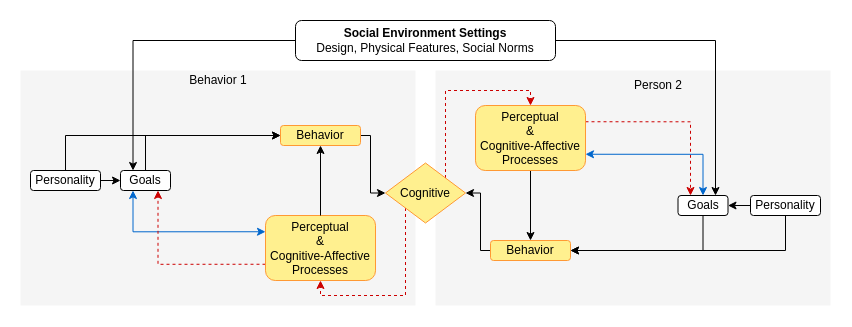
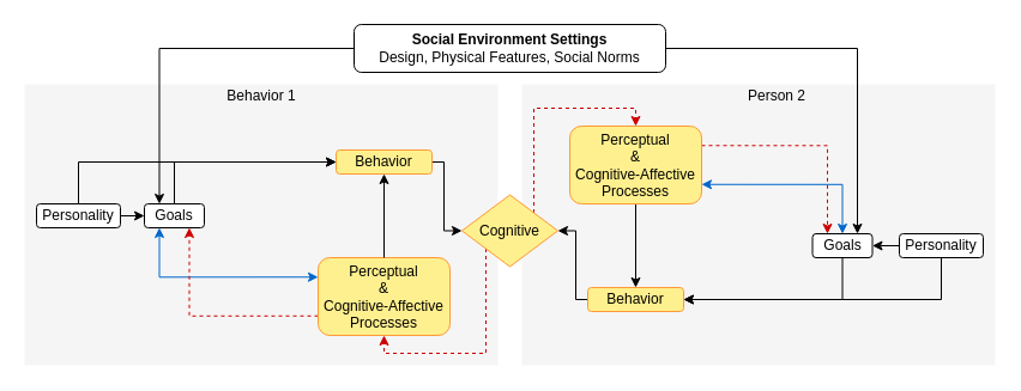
  <mxCell id="0" />
  <mxCell id="1" parent="0" />
  <mxCell id="2" value="" style="rounded=0;whiteSpace=wrap;html=1;strokeColor=none;fillColor=#f5f5f5;fontColor=#333333;" parent="1" vertex="1"><mxGeometry x="20" y="70" width="395" height="235" as="geometry" /></mxCell>
  <mxCell id="3" value="" style="rounded=0;whiteSpace=wrap;html=1;strokeColor=none;fillColor=#f5f5f5;fontColor=#333333;" parent="1" vertex="1"><mxGeometry x="435" y="70" width="395" height="235" as="geometry" /></mxCell>
  <mxCell id="4" style="edgeStyle=orthogonalEdgeStyle;rounded=0;orthogonalLoop=1;jettySize=auto;html=1;exitX=1;exitY=0.5;exitDx=0;exitDy=0;entryX=0;entryY=0.5;entryDx=0;entryDy=0;" parent="1" source="5" target="11" edge="1"><mxGeometry relative="1" as="geometry"><Array as="points"><mxPoint x="370" y="135" /><mxPoint x="370" y="193" /><mxPoint x="385" y="193" /></Array></mxGeometry></mxCell>
  <mxCell id="5" value="Behavior" style="rounded=1;whiteSpace=wrap;html=1;strokeColor=#FF9933;fillColor=#FFF08F;" parent="1" vertex="1"><mxGeometry x="280" y="125" width="80" height="20" as="geometry" /></mxCell>
  <mxCell id="6" style="edgeStyle=orthogonalEdgeStyle;rounded=0;orthogonalLoop=1;jettySize=auto;html=1;exitX=0;exitY=0.25;exitDx=0;exitDy=0;entryX=0.25;entryY=1;entryDx=0;entryDy=0;startArrow=classic;startFill=1;strokeColor=#0066CC;" parent="1" source="8" target="21" edge="1"><mxGeometry relative="1" as="geometry" /></mxCell>
  <mxCell id="7" style="edgeStyle=orthogonalEdgeStyle;rounded=0;orthogonalLoop=1;jettySize=auto;html=1;exitX=0;exitY=0.75;exitDx=0;exitDy=0;entryX=0.75;entryY=1;entryDx=0;entryDy=0;dashed=1;startArrow=none;startFill=0;strokeColor=#CC0000;" parent="1" source="8" target="21" edge="1"><mxGeometry relative="1" as="geometry" /></mxCell>
  <mxCell id="8" value="&lt;div&gt;Perceptual &lt;br&gt;&lt;/div&gt;&lt;div&gt;&amp;amp;&lt;/div&gt;&lt;div&gt;Cognitive-Affective Processes&lt;br&gt;&lt;/div&gt;" style="rounded=1;whiteSpace=wrap;html=1;strokeColor=#FF9933;fillColor=#FFF08F;" parent="1" vertex="1"><mxGeometry x="265" y="215" width="110" height="65" as="geometry" /></mxCell>
  <mxCell id="9" style="edgeStyle=orthogonalEdgeStyle;rounded=0;orthogonalLoop=1;jettySize=auto;html=1;exitX=0;exitY=1;exitDx=0;exitDy=0;entryX=0.5;entryY=1;entryDx=0;entryDy=0;dashed=1;startArrow=none;startFill=0;strokeColor=#CC0000;" parent="1" source="11" target="8" edge="1"><mxGeometry relative="1" as="geometry"><Array as="points"><mxPoint x="405" y="295" /><mxPoint x="320" y="295" /></Array><mxPoint x="405" y="210" as="sourcePoint" /></mxGeometry></mxCell>
  <mxCell id="10" style="edgeStyle=orthogonalEdgeStyle;rounded=0;orthogonalLoop=1;jettySize=auto;html=1;exitX=1;exitY=0;exitDx=0;exitDy=0;dashed=1;startArrow=none;startFill=0;strokeColor=#CC0000;entryX=0.5;entryY=0;entryDx=0;entryDy=0;" parent="1" target="16" edge="1" source="11"><mxGeometry relative="1" as="geometry"><Array as="points"><mxPoint x="445" y="90" /><mxPoint x="530" y="90" /></Array><mxPoint x="620" y="-29.97" as="targetPoint" /><mxPoint x="445" y="165" as="sourcePoint" /></mxGeometry></mxCell>
  <mxCell id="11" value="Cognitive" style="rhombus;whiteSpace=wrap;html=1;strokeColor=#FF9933;fillColor=#FFF08F;" parent="1" vertex="1"><mxGeometry x="385" y="162.5" width="80" height="60" as="geometry" /></mxCell>
  <mxCell id="12" style="edgeStyle=orthogonalEdgeStyle;rounded=0;orthogonalLoop=1;jettySize=auto;html=1;entryX=1;entryY=0.5;entryDx=0;entryDy=0;exitX=0;exitY=0.5;exitDx=0;exitDy=0;" parent="1" source="13" target="11" edge="1"><mxGeometry relative="1" as="geometry"><Array as="points"><mxPoint x="480" y="250" /><mxPoint x="480" y="193" /><mxPoint x="465" y="193" /></Array><mxPoint x="460" y="360" as="sourcePoint" /></mxGeometry></mxCell>
  <mxCell id="13" value="Behavior" style="rounded=1;whiteSpace=wrap;html=1;strokeColor=#FF9933;fillColor=#FFF08F;" parent="1" vertex="1"><mxGeometry x="490" y="240" width="80" height="20" as="geometry" /></mxCell>
  <mxCell id="14" style="edgeStyle=orthogonalEdgeStyle;rounded=0;orthogonalLoop=1;jettySize=auto;html=1;exitX=0.5;exitY=1;exitDx=0;exitDy=0;entryX=0.5;entryY=0;entryDx=0;entryDy=0;" parent="1" source="16" target="13" edge="1"><mxGeometry relative="1" as="geometry" /></mxCell>
  <mxCell id="15" style="edgeStyle=orthogonalEdgeStyle;rounded=0;orthogonalLoop=1;jettySize=auto;html=1;exitX=1;exitY=0.25;exitDx=0;exitDy=0;entryX=0.25;entryY=0;entryDx=0;entryDy=0;dashed=1;startArrow=none;startFill=0;strokeColor=#CC0000;" parent="1" source="16" target="31" edge="1"><mxGeometry relative="1" as="geometry" /></mxCell>
  <mxCell id="16" value="&lt;div&gt;Perceptual&lt;/div&gt;&lt;div&gt;&amp;amp;&lt;/div&gt;&lt;div&gt;Cognitive-Affective Processes&lt;br&gt;&lt;/div&gt;" style="rounded=1;whiteSpace=wrap;html=1;strokeColor=#FF9933;fillColor=#FFF08F;" parent="1" vertex="1"><mxGeometry x="475" y="105" width="110" height="65" as="geometry" /></mxCell>
  <mxCell id="17" style="edgeStyle=orthogonalEdgeStyle;rounded=0;orthogonalLoop=1;jettySize=auto;html=1;exitX=1;exitY=0.5;exitDx=0;exitDy=0;entryX=0;entryY=0.5;entryDx=0;entryDy=0;" parent="1" source="19" target="21" edge="1"><mxGeometry relative="1" as="geometry" /></mxCell>
  <mxCell id="18" style="edgeStyle=orthogonalEdgeStyle;rounded=0;orthogonalLoop=1;jettySize=auto;html=1;exitX=0.5;exitY=0;exitDx=0;exitDy=0;entryX=0;entryY=0.5;entryDx=0;entryDy=0;" parent="1" source="19" target="5" edge="1"><mxGeometry relative="1" as="geometry"><Array as="points"><mxPoint x="65" y="135" /></Array></mxGeometry></mxCell>
  <mxCell id="19" value="&lt;div&gt;&lt;span style=&quot;background-color: initial;&quot;&gt;Personality&lt;/span&gt;&lt;br&gt;&lt;/div&gt;" style="rounded=1;whiteSpace=wrap;html=1;" parent="1" vertex="1"><mxGeometry x="30" y="170" width="70" height="20" as="geometry" /></mxCell>
  <mxCell id="20" style="edgeStyle=orthogonalEdgeStyle;rounded=0;orthogonalLoop=1;jettySize=auto;html=1;exitX=0.5;exitY=0;exitDx=0;exitDy=0;entryX=0;entryY=0.5;entryDx=0;entryDy=0;" parent="1" source="21" target="5" edge="1"><mxGeometry relative="1" as="geometry" /></mxCell>
  <mxCell id="21" value="&lt;div&gt;Goals&lt;/div&gt;" style="rounded=1;whiteSpace=wrap;html=1;" parent="1" vertex="1"><mxGeometry x="120" y="170" width="50" height="20" as="geometry" /></mxCell>
  <mxCell id="22" style="edgeStyle=orthogonalEdgeStyle;rounded=0;orthogonalLoop=1;jettySize=auto;html=1;exitX=0;exitY=0.5;exitDx=0;exitDy=0;entryX=0.25;entryY=0;entryDx=0;entryDy=0;" edge="1" parent="1" source="24" target="21"><mxGeometry relative="1" as="geometry" /></mxCell>
  <mxCell id="23" style="edgeStyle=orthogonalEdgeStyle;rounded=0;orthogonalLoop=1;jettySize=auto;html=1;exitX=1;exitY=0.5;exitDx=0;exitDy=0;entryX=0.75;entryY=0;entryDx=0;entryDy=0;" edge="1" parent="1" source="24" target="31"><mxGeometry relative="1" as="geometry" /></mxCell>
  <mxCell id="24" value="&lt;b&gt;Social Environment&amp;nbsp;&lt;span style=&quot;background-color: initial;&quot;&gt;Settings&lt;/span&gt;&lt;/b&gt;&lt;br&gt;&lt;div&gt;Design, Physical Features, Social Norms&lt;br&gt;&lt;/div&gt;" style="rounded=1;whiteSpace=wrap;html=1;" parent="1" vertex="1"><mxGeometry x="295" y="20" width="260" height="40" as="geometry" /></mxCell>
  <mxCell id="25" style="edgeStyle=orthogonalEdgeStyle;rounded=0;orthogonalLoop=1;jettySize=auto;html=1;exitX=0.5;exitY=0;exitDx=0;exitDy=0;entryX=0.5;entryY=1;entryDx=0;entryDy=0;" parent="1" source="8" target="5" edge="1"><mxGeometry relative="1" as="geometry"><mxPoint x="580" y="280.03" as="sourcePoint" /><mxPoint x="440" y="280.03" as="targetPoint" /><Array as="points" /></mxGeometry></mxCell>
  <mxCell id="26" style="edgeStyle=orthogonalEdgeStyle;rounded=0;orthogonalLoop=1;jettySize=auto;html=1;exitX=0.5;exitY=1;exitDx=0;exitDy=0;entryX=1;entryY=0.5;entryDx=0;entryDy=0;startArrow=none;startFill=0;strokeColor=#000000;" parent="1" source="28" target="13" edge="1"><mxGeometry relative="1" as="geometry"><Array as="points"><mxPoint x="785" y="250" /></Array></mxGeometry></mxCell>
  <mxCell id="27" style="edgeStyle=orthogonalEdgeStyle;rounded=0;orthogonalLoop=1;jettySize=auto;html=1;exitX=0;exitY=0.5;exitDx=0;exitDy=0;entryX=1;entryY=0.5;entryDx=0;entryDy=0;fontSize=12;" parent="1" source="28" target="31" edge="1"><mxGeometry relative="1" as="geometry" /></mxCell>
  <mxCell id="28" value="&lt;div&gt;&lt;span style=&quot;background-color: initial;&quot;&gt;Personality&lt;/span&gt;&lt;br&gt;&lt;/div&gt;" style="rounded=1;whiteSpace=wrap;html=1;" parent="1" vertex="1"><mxGeometry x="750" y="195" width="70" height="20" as="geometry" /></mxCell>
  <mxCell id="29" style="edgeStyle=orthogonalEdgeStyle;rounded=0;orthogonalLoop=1;jettySize=auto;html=1;exitX=0.5;exitY=1;exitDx=0;exitDy=0;entryX=1;entryY=0.5;entryDx=0;entryDy=0;startArrow=none;startFill=0;strokeColor=#000000;" parent="1" source="31" target="13" edge="1"><mxGeometry relative="1" as="geometry" /></mxCell>
  <mxCell id="30" style="edgeStyle=orthogonalEdgeStyle;rounded=0;orthogonalLoop=1;jettySize=auto;html=1;exitX=0.5;exitY=0;exitDx=0;exitDy=0;entryX=1;entryY=0.75;entryDx=0;entryDy=0;startArrow=classic;startFill=1;strokeColor=#0066CC;" parent="1" source="31" target="16" edge="1"><mxGeometry relative="1" as="geometry" /></mxCell>
  <mxCell id="31" value="&lt;div&gt;Goals&lt;/div&gt;" style="rounded=1;whiteSpace=wrap;html=1;" parent="1" vertex="1"><mxGeometry x="677.5" y="195" width="50" height="20" as="geometry" /></mxCell>
  <mxCell id="32" value="&lt;span style=&quot;font-size: 12px;&quot;&gt;Behavior 1&lt;/span&gt;" style="text;html=1;strokeColor=none;fillColor=none;align=center;verticalAlign=middle;whiteSpace=wrap;rounded=0;fontSize=12;fontStyle=0" parent="1" vertex="1"><mxGeometry x="177.5" y="70" width="80" height="20" as="geometry" /></mxCell>
- <mxCell id="33" value="&lt;span style=&quot;font-size: 12px;&quot;&gt;Person 2&lt;/span&gt;" style="text;html=1;strokeColor=none;fillColor=none;align=center;verticalAlign=middle;whiteSpace=wrap;rounded=0;fontSize=12;fontStyle=0" parent="1" vertex="1"><mxGeometry x="617.5" y="75" width="80" height="20" as="geometry" /></mxCell>
+ <mxCell id="33" value="&lt;span style=&quot;font-size: 12px;&quot;&gt;Person 2&lt;/span&gt;" style="text;html=1;strokeColor=none;fillColor=none;align=center;verticalAlign=middle;whiteSpace=wrap;rounded=0;fontSize=12;fontStyle=0" parent="1" vertex="1"><mxGeometry x="607.5" y="70" width="80" height="20" as="geometry" /></mxCell>
